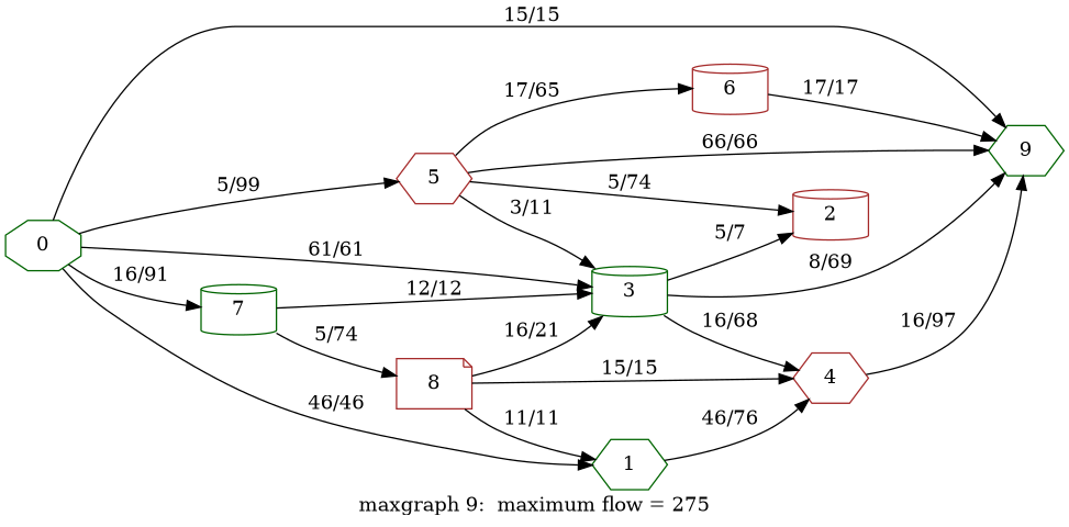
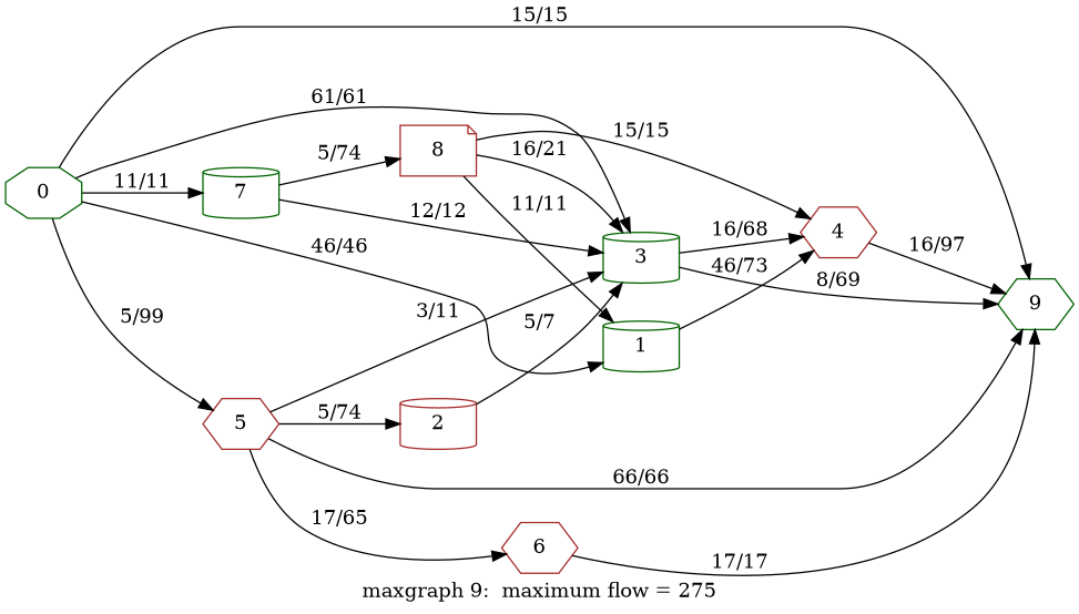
  digraph {
    label=" maxgraph 9:  maximum flow = 275 "
    rankdir=LR
    node [color=darkgreen shape=hexagon]
    0 [shape=octagon]
-   1
+   1 [shape=cylinder]
    3 [shape=cylinder]
    5 [color=brown]
    7 [shape=cylinder]
    9
    4 [color=brown]
    2 [color=brown shape=cylinder]
-   6 [color=brown shape=cylinder]
+   6 [color=brown]
    8 [color=brown shape=note]
    0 -> 1 [label=" 46/46 "]
    0 -> 3 [label=" 61/61 "]
    0 -> 5 [label=" 5/99 "]
-   0 -> 7 [label=" 16/91 "]
+   0 -> 7 [label=" 11/11 "]
    0 -> 9 [label=" 15/15 "]
-   1 -> 4 [label=" 46/76 "]
+   1 -> 4 [label=" 46/73 "]
    3 -> 9 [label=" 8/69 "]
    3 -> 4 [label=" 16/68 "]
    5 -> 3 [label=" 3/11 "]
    5 -> 9 [label=" 66/66 "]
    5 -> 2 [label=" 5/74 "]
    5 -> 6 [label=" 17/65 "]
    7 -> 3 [label=" 12/12 "]
    7 -> 8 [label=" 5/74 "]
    4 -> 9 [label=" 16/97 "]
-   3 -> 2 [label=" 5/7 "]
+   2 -> 3 [label=" 5/7 "]
    6 -> 9 [label=" 17/17 "]
    8 -> 1 [label=" 11/11 "]
    8 -> 3 [label=" 16/21 "]
    8 -> 4 [label=" 15/15 "]
  }
